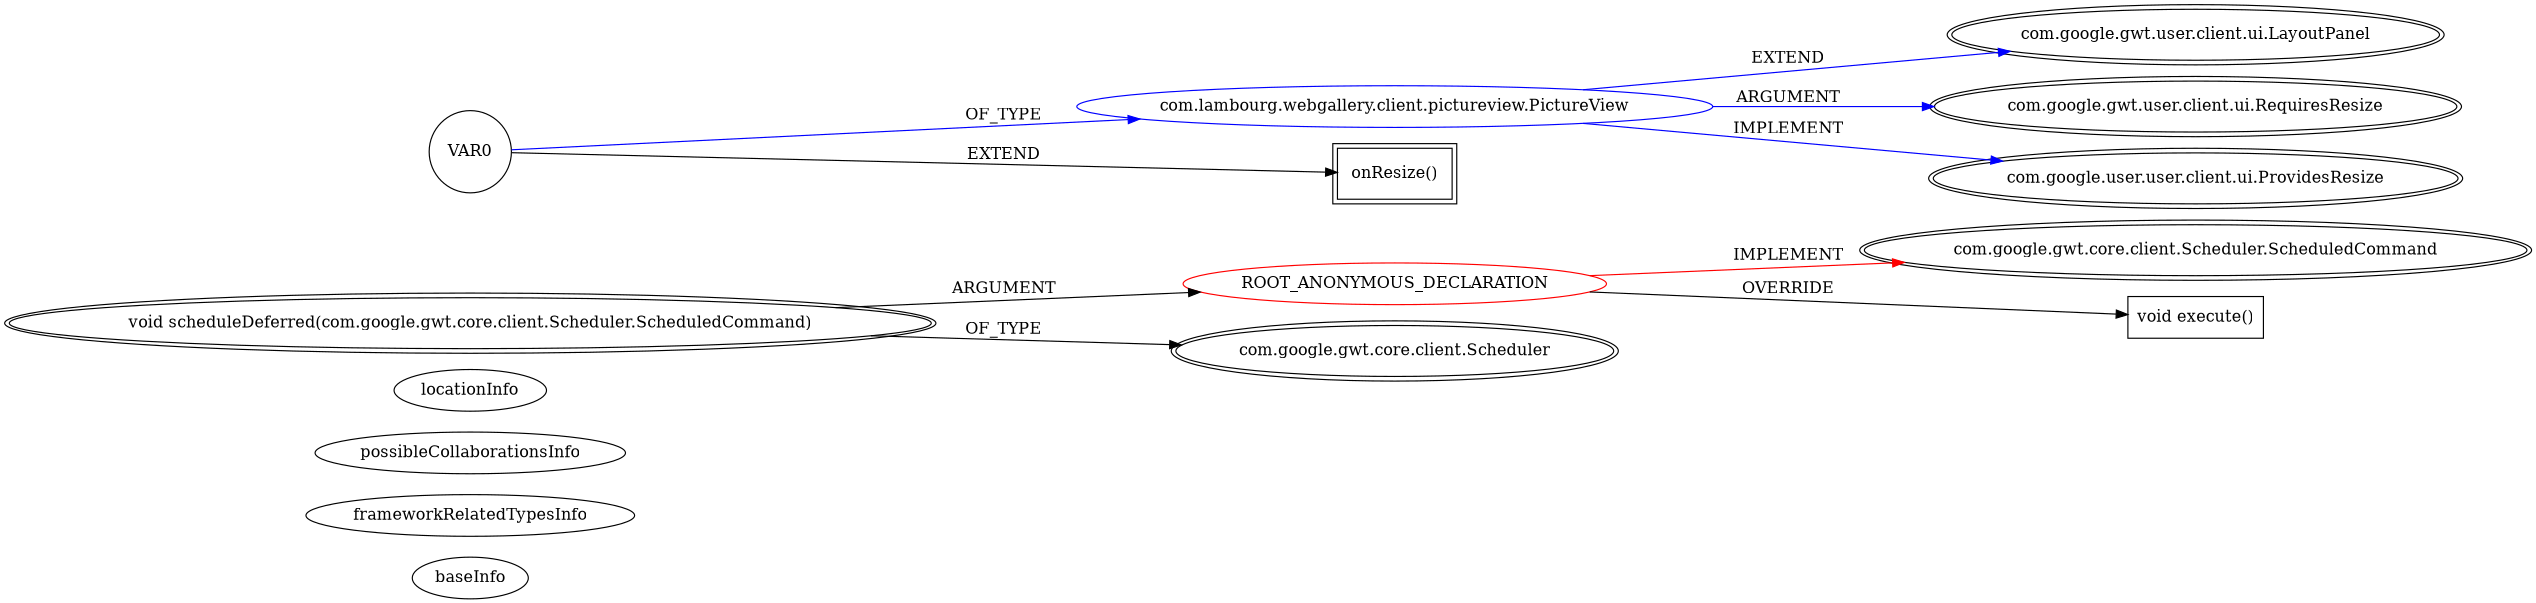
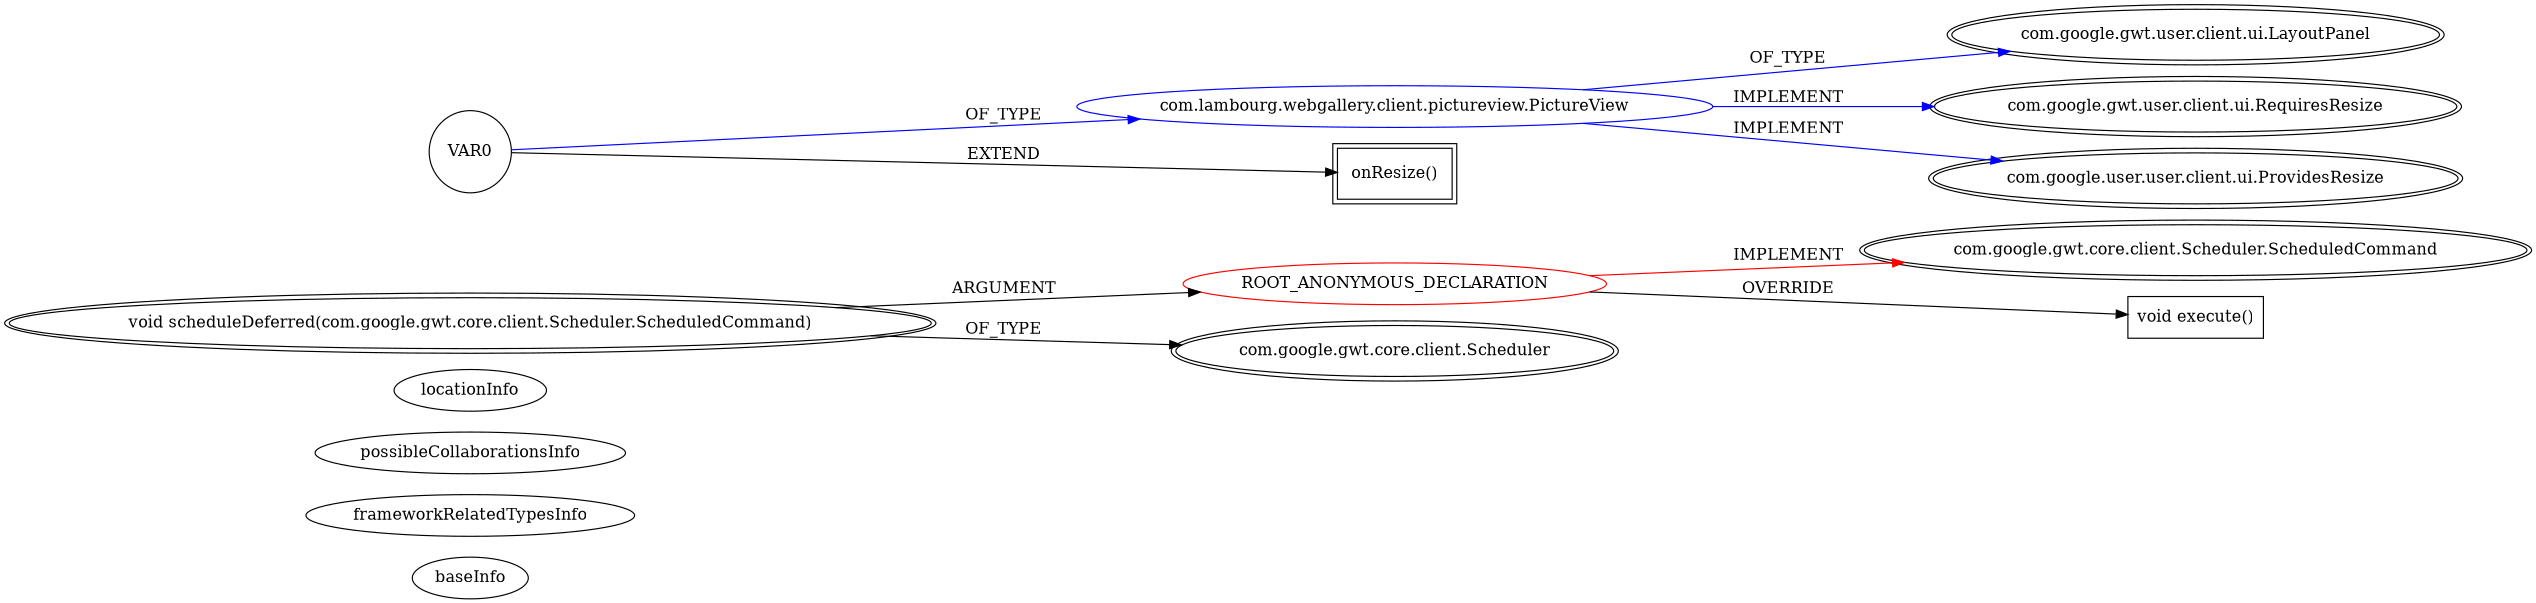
  digraph {
    rankdir=LR
    node [isFrameworkType=true]
    baseInfo [category=extension_graph graphId=3557 isAnonymous=true possibleRelation=true isFrameworkType=""]
    frameworkRelatedTypesInfo [0="com.google.gwt.core.client.Scheduler.ScheduledCommand" isFrameworkType=""]
    possibleCollaborationsInfo [0="3557~OVERRIDING_METHOD_DECLARATION-METHOD_CALL-~com.google.gwt.core.client.Scheduler.ScheduledCommand ~com.google.gwt.user.client.ui.LayoutPanel com.google.gwt.user.client.ui.RequiresResize com.google.gwt.user.client.ui.ProvidesResize ~true~false" isFrameworkType=""]
    locationInfo [contextSignature="void load(int)" filePath="/lambourg-WebGallery/WebGallery-master/client/src/com/lambourg/webgallery/client/pictureview/PictureView.java" graphId=3557 projectName="lambourg-WebGallery" isFrameworkType=""]
    n5 [color=red isFrameworkType=false label=ROOT_ANONYMOUS_DECLARATION vertexType=ROOT_ANONYMOUS_DECLARATION]
    n6 [label="com.google.gwt.core.client.Scheduler.ScheduledCommand" peripheries=2 vertexType=FRAMEWORK_INTERFACE_TYPE]
    n7 [isFrameworkType=false label="void execute()" shape=box vertexType=OVERRIDING_METHOD_DECLARATION]
    n8 [label="void scheduleDeferred(com.google.gwt.core.client.Scheduler.ScheduledCommand)" peripheries=2 vertexType=OUTSIDE_CALL]
    n9 [label="com.google.gwt.core.client.Scheduler" peripheries=2 vertexType=FRAMEWORK_CLASS_TYPE]
    n10 [isFrameworkType=false label=VAR0 shape=circle vertexType=VARIABLE_EXPRESION]
    n11 [color=blue isFrameworkType=false label="com.lambourg.webgallery.client.pictureview.PictureView" vertexType=REFERENCE_CLIENT_CLASS_DECLARATION]
    n12 [label="onResize()" peripheries=2 shape=box vertexType=INSIDE_CALL]
    n13 [label="com.google.gwt.user.client.ui.LayoutPanel" peripheries=2 vertexType=FRAMEWORK_CLASS_TYPE]
    n14 [label="com.google.gwt.user.client.ui.RequiresResize" peripheries=2 vertexType=FRAMEWORK_INTERFACE_TYPE]
    n15 [label="com.google.user.user.client.ui.ProvidesResize" peripheries=2 vertexType=FRAMEWORK_INTERFACE_TYPE]
    n5 -> n6 [color=red label=IMPLEMENT]
    n5 -> n7 [label=OVERRIDE]
    n8 -> n5 [label=ARGUMENT]
    n8 -> n9 [label=OF_TYPE]
    n10 -> n11 [color=blue label=OF_TYPE]
    n10 -> n12 [label=EXTEND]
-   n11 -> n13 [color=blue label=EXTEND]
-   n11 -> n14 [color=blue label=ARGUMENT]
+   n11 -> n13 [color=blue label=OF_TYPE]
+   n11 -> n14 [color=blue label=IMPLEMENT]
    n11 -> n15 [color=blue label=IMPLEMENT]
  }
